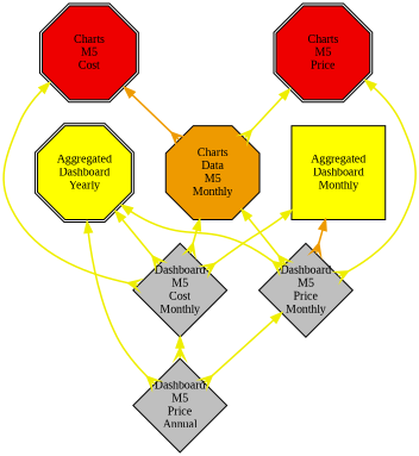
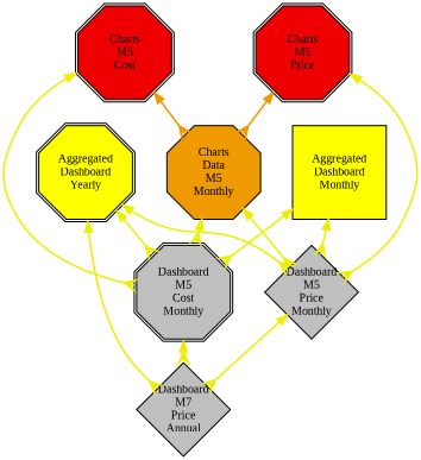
  digraph {
    fontname="Liberation Serif"
    nodesep=0.75
    node [fillcolor=grey75 fixedsize=true fontname="Liberation Serif" fontsize=20 penwidth=2 shape=diamond style=filled]
    edge [arrowhead=crow arrowsize=1.75 color=yellow2 dir=both fontname="Liberation Serif" penwidth=3]
-   n1 [height=2.2 label="Dashboard\nM5\nPrice\nAnnual" width=2.2]
+   n1 [height=2.2 label="Dashboard\nM7\nPrice\nAnnual" width=2.2]
    n2 [fillcolor=yellow height=2.2 label="Aggregated\nDashboard\nYearly" shape=doubleoctagon width=2.2]
-   n3 [height=2.2 label="Dashboard\nM5\nCost\nMonthly" width=2.2]
+   n3 [height=2.2 label="Dashboard\nM5\nCost\nMonthly" shape=doubleoctagon width=2.2]
    n4 [height=2.2 label="Dashboard\nM5\nPrice\nMonthly" width=2.2]
    n5 [fillcolor=yellow height=2.2 label="Aggregated\nDashboard\nMonthly" shape=box width=2.2]
    n6 [fillcolor=orange2 height=2.2 label="Charts\nData\nM5\nMonthly" shape=octagon width=2.2]
    n7 [fillcolor=red2 height=2.2 label="Charts\nM5\nCost" shape=doubleoctagon width=2.2]
    n8 [fillcolor=red2 height=2.2 label="Charts\nM5\nPrice" shape=doubleoctagon width=2.2]
    n2 -> n1
    n2 -> n3
    n2 -> n4
    n3 -> n1
    n4 -> n1
    n5 -> n3
-   n5 -> n4 [color=orange2]
+   n5 -> n4
    n6 -> n3
    n6 -> n4
    n7 -> n3
    n7 -> n6 [color=orange2]
    n8 -> n4
-   n8 -> n6
+   n8 -> n6 [color=orange2]
  }
